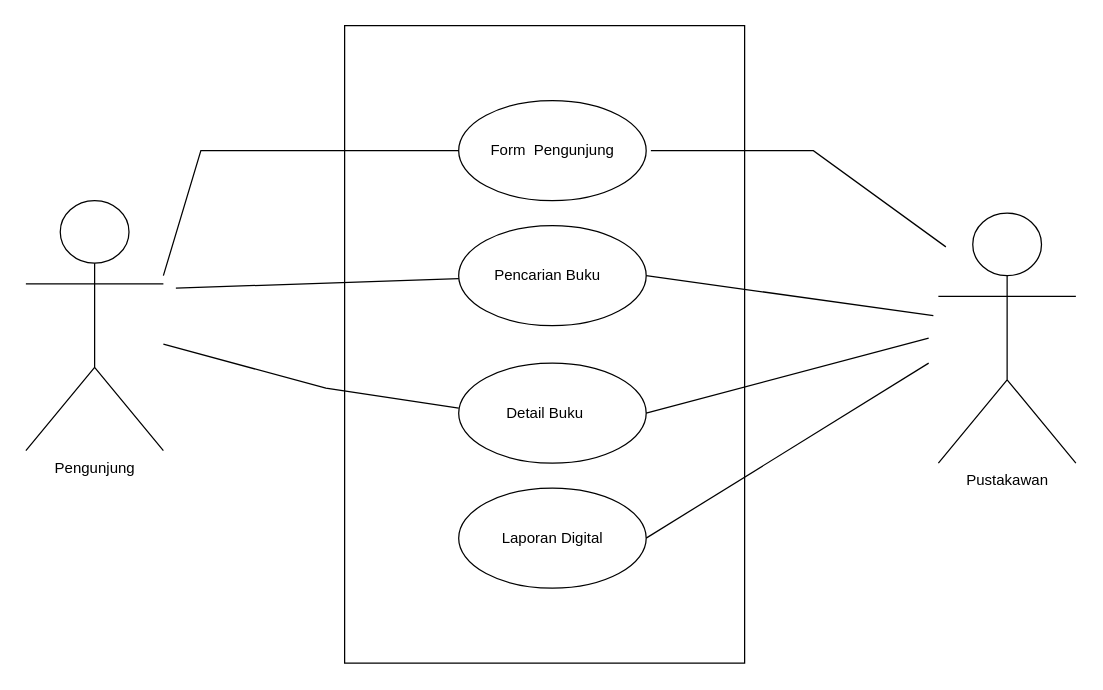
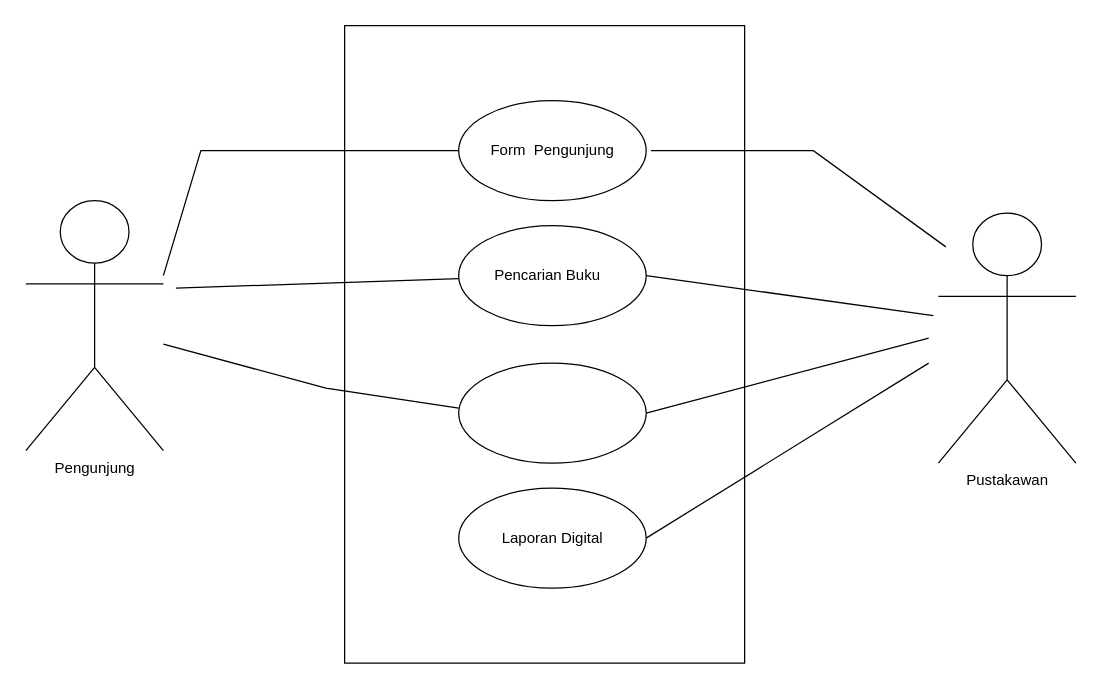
  <mxCell id="0" />
  <mxCell id="1" parent="0" />
  <mxCell id="2" value="" style="rounded=0;whiteSpace=wrap;html=1;" vertex="1" parent="1"><mxGeometry x="275" y="20" width="320" height="510" as="geometry" /></mxCell>
  <mxCell id="3" value="" style="ellipse;whiteSpace=wrap;html=1;" vertex="1" parent="1"><mxGeometry x="366.25" y="80" width="150" height="80" as="geometry" /></mxCell>
  <mxCell id="4" value="Form&amp;nbsp; Pengunjung" style="text;strokeColor=none;align=center;fillColor=none;html=1;verticalAlign=middle;whiteSpace=wrap;rounded=0;" vertex="1" parent="1"><mxGeometry x="390" y="105" width="102.5" height="30" as="geometry" /></mxCell>
  <mxCell id="5" value="" style="ellipse;whiteSpace=wrap;html=1;" vertex="1" parent="1"><mxGeometry x="366.25" y="180" width="150" height="80" as="geometry" /></mxCell>
  <mxCell id="6" value="Pencarian Buku" style="text;strokeColor=none;align=center;fillColor=none;html=1;verticalAlign=middle;whiteSpace=wrap;rounded=0;" vertex="1" parent="1"><mxGeometry x="390" y="205" width="95" height="30" as="geometry" /></mxCell>
  <mxCell id="7" value="" style="ellipse;whiteSpace=wrap;html=1;" vertex="1" parent="1"><mxGeometry x="366.25" y="290" width="150" height="80" as="geometry" /></mxCell>
  <mxCell id="8" value="" style="ellipse;whiteSpace=wrap;html=1;" vertex="1" parent="1"><mxGeometry x="366.25" y="390" width="150" height="80" as="geometry" /></mxCell>
- <mxCell id="9" value="Detail Buku" style="text;strokeColor=none;align=center;fillColor=none;html=1;verticalAlign=middle;whiteSpace=wrap;rounded=0;" vertex="1" parent="1"><mxGeometry x="388" y="315" width="95" height="30" as="geometry" /></mxCell>
  <mxCell id="10" value="Laporan Digital" style="text;strokeColor=none;align=center;fillColor=none;html=1;verticalAlign=middle;whiteSpace=wrap;rounded=0;" vertex="1" parent="1"><mxGeometry x="393.75" y="415" width="95" height="30" as="geometry" /></mxCell>
  <mxCell id="11" value="Pengunjung" style="shape=umlActor;verticalLabelPosition=bottom;verticalAlign=top;html=1;outlineConnect=0;" vertex="1" parent="1"><mxGeometry x="20" y="160" width="110" height="200" as="geometry" /></mxCell>
  <mxCell id="12" value="Pustakawan" style="shape=umlActor;verticalLabelPosition=bottom;verticalAlign=top;html=1;outlineConnect=0;" vertex="1" parent="1"><mxGeometry x="750" y="170" width="110" height="200" as="geometry" /></mxCell>
  <mxCell id="13" value="" style="endArrow=none;html=1;rounded=0;" edge="1" parent="1" target="3"><mxGeometry width="50" height="50" relative="1" as="geometry"><mxPoint x="130" y="220" as="sourcePoint" /><mxPoint x="190" y="110" as="targetPoint" /><Array as="points"><mxPoint x="160" y="120" /></Array></mxGeometry></mxCell>
  <mxCell id="14" value="" style="endArrow=none;html=1;rounded=0;" edge="1" parent="1" target="5"><mxGeometry width="50" height="50" relative="1" as="geometry"><mxPoint x="140" y="230" as="sourcePoint" /><mxPoint x="190" y="220" as="targetPoint" /></mxGeometry></mxCell>
  <mxCell id="15" value="" style="endArrow=none;html=1;rounded=0;" edge="1" parent="1" source="11"><mxGeometry width="50" height="50" relative="1" as="geometry"><mxPoint x="140.25" y="334" as="sourcePoint" /><mxPoint x="366.25" y="326" as="targetPoint" /><Array as="points"><mxPoint x="260" y="310" /></Array></mxGeometry></mxCell>
  <mxCell id="16" value="" style="endArrow=none;html=1;rounded=0;" edge="1" parent="1"><mxGeometry width="50" height="50" relative="1" as="geometry"><mxPoint x="520" y="120" as="sourcePoint" /><mxPoint x="756" y="197" as="targetPoint" /><Array as="points"><mxPoint x="650" y="120" /></Array></mxGeometry></mxCell>
  <mxCell id="17" value="" style="endArrow=none;html=1;rounded=0;exitX=1;exitY=0.5;exitDx=0;exitDy=0;" edge="1" parent="1" source="5"><mxGeometry width="50" height="50" relative="1" as="geometry"><mxPoint x="520" y="260" as="sourcePoint" /><mxPoint x="746" y="252" as="targetPoint" /></mxGeometry></mxCell>
  <mxCell id="18" value="" style="endArrow=none;html=1;rounded=0;exitX=1;exitY=0.5;exitDx=0;exitDy=0;" edge="1" parent="1" source="7"><mxGeometry width="50" height="50" relative="1" as="geometry"><mxPoint x="516.25" y="278" as="sourcePoint" /><mxPoint x="742.25" y="270" as="targetPoint" /></mxGeometry></mxCell>
  <mxCell id="19" value="" style="endArrow=none;html=1;rounded=0;exitX=1;exitY=0.5;exitDx=0;exitDy=0;" edge="1" parent="1" source="8"><mxGeometry width="50" height="50" relative="1" as="geometry"><mxPoint x="516.25" y="298" as="sourcePoint" /><mxPoint x="742.25" y="290" as="targetPoint" /></mxGeometry></mxCell>
